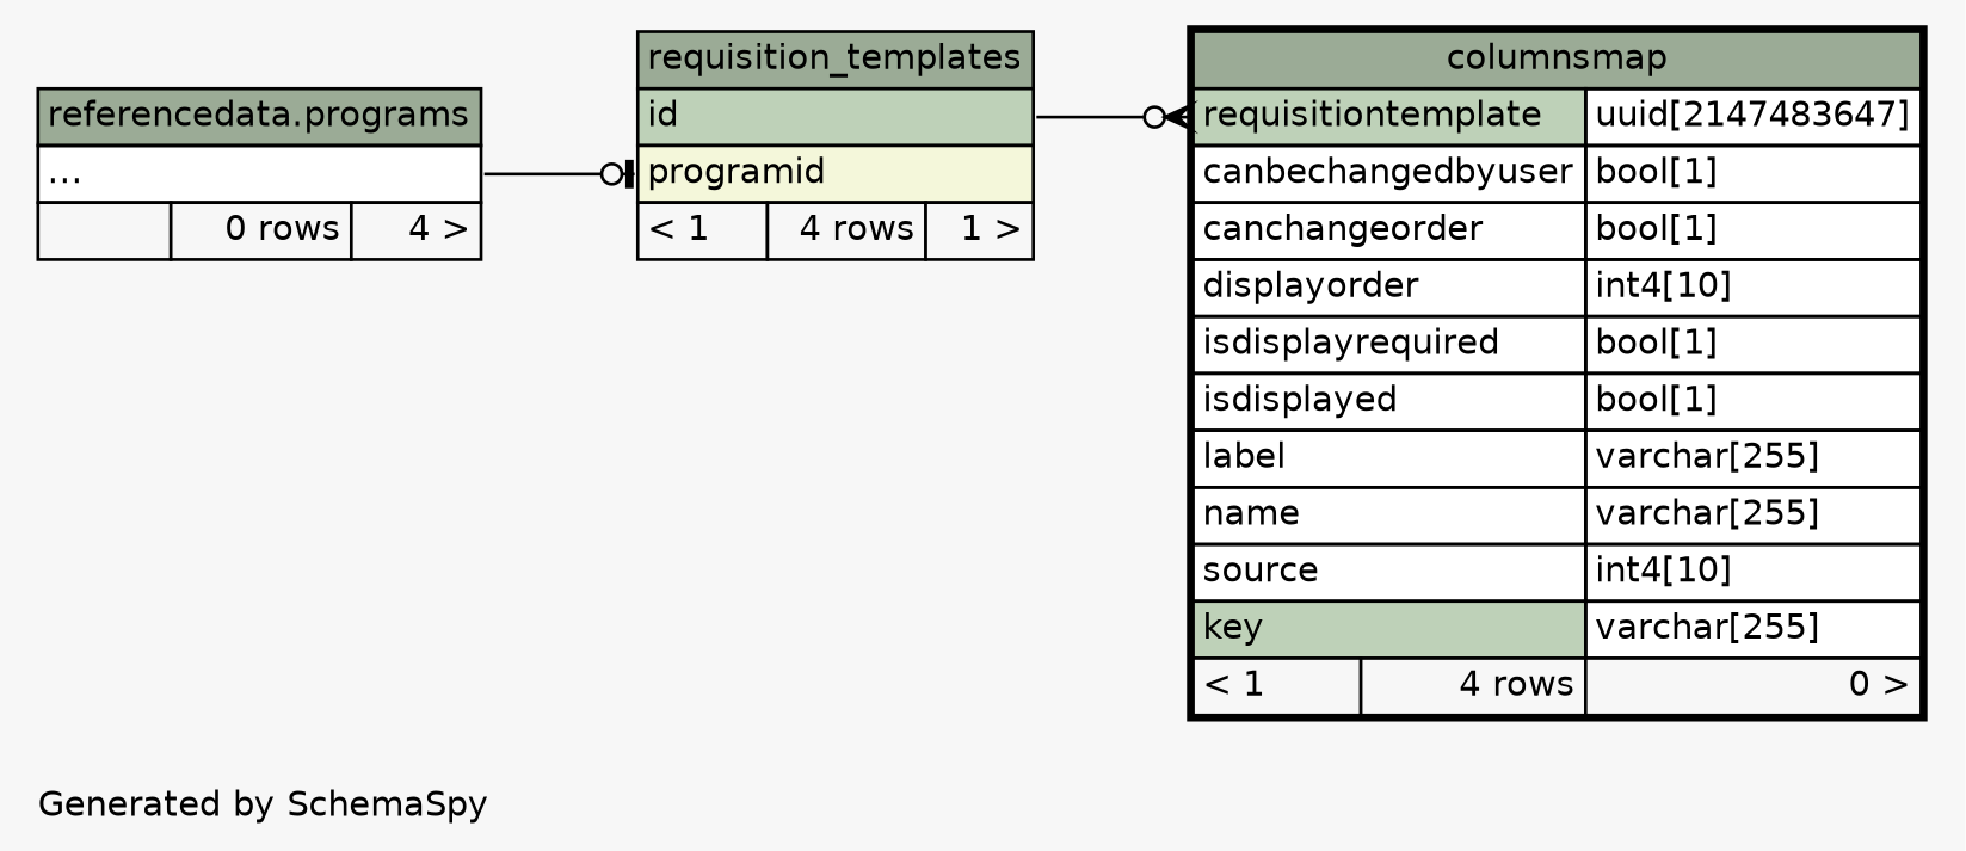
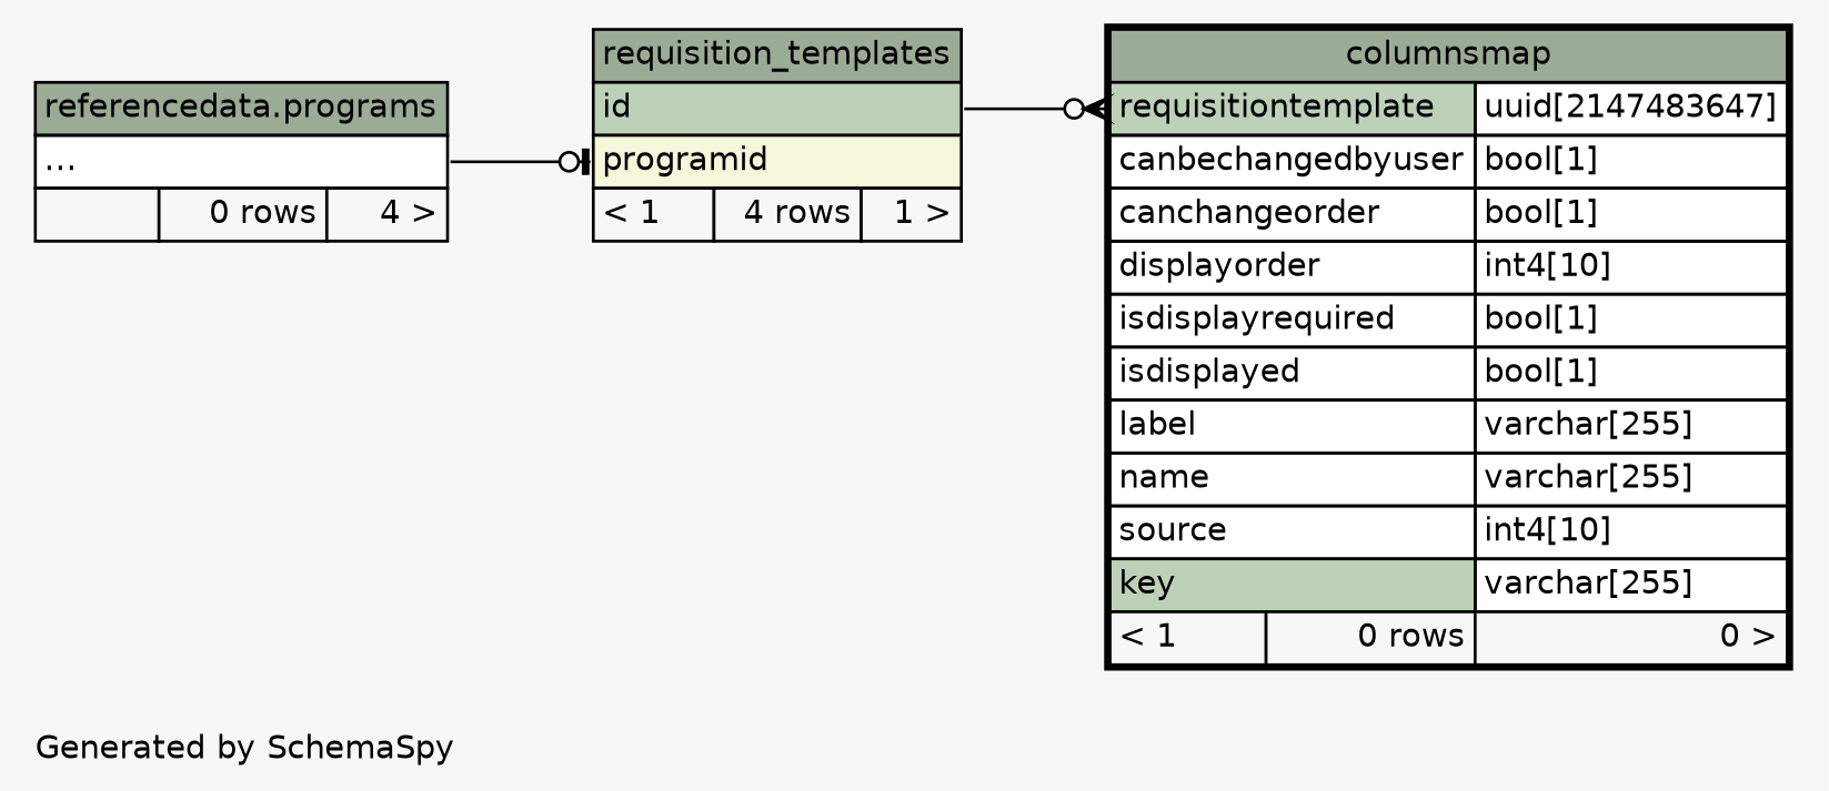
  digraph {
    bgcolor="#f7f7f7"
    fontname="DejaVu Sans"
    fontsize=11
    label="\nGenerated by SchemaSpy"
    labeljust=l
    nodesep=0.18
    rankdir=RL
    ranksep=0.46
    node [fontname="DejaVu Sans" fontsize=11 shape=plaintext]
    edge [arrowhead=none arrowsize=0.8 dir=back fontname="DejaVu Sans"]
-   n1 [label=<     <TABLE BORDER="2" CELLBORDER="1" CELLSPACING="0" BGCOLOR="#ffffff">       <TR><TD COLSPAN="3" BGCOLOR="#9bab96" ALIGN="CENTER">columnsmap</TD></TR>       <TR><TD PORT="requisitiontemplate" COLSPAN="2" BGCOLOR="#bed1b8" ALIGN="LEFT">requisitiontemplate</TD><TD PORT="requisitiontemplate.type" ALIGN="LEFT">uuid[2147483647]</TD></TR>       <TR><TD PORT="canbechangedbyuser" COLSPAN="2" ALIGN="LEFT">canbechangedbyuser</TD><TD PORT="canbechangedbyuser.type" ALIGN="LEFT">bool[1]</TD></TR>       <TR><TD PORT="canchangeorder" COLSPAN="2" ALIGN="LEFT">canchangeorder</TD><TD PORT="canchangeorder.type" ALIGN="LEFT">bool[1]</TD></TR>       <TR><TD PORT="displayorder" COLSPAN="2" ALIGN="LEFT">displayorder</TD><TD PORT="displayorder.type" ALIGN="LEFT">int4[10]</TD></TR>       <TR><TD PORT="isdisplayrequired" COLSPAN="2" ALIGN="LEFT">isdisplayrequired</TD><TD PORT="isdisplayrequired.type" ALIGN="LEFT">bool[1]</TD></TR>       <TR><TD PORT="isdisplayed" COLSPAN="2" ALIGN="LEFT">isdisplayed</TD><TD PORT="isdisplayed.type" ALIGN="LEFT">bool[1]</TD></TR>       <TR><TD PORT="label" COLSPAN="2" ALIGN="LEFT">label</TD><TD PORT="label.type" ALIGN="LEFT">varchar[255]</TD></TR>       <TR><TD PORT="name" COLSPAN="2" ALIGN="LEFT">name</TD><TD PORT="name.type" ALIGN="LEFT">varchar[255]</TD></TR>       <TR><TD PORT="source" COLSPAN="2" ALIGN="LEFT">source</TD><TD PORT="source.type" ALIGN="LEFT">int4[10]</TD></TR>       <TR><TD PORT="key" COLSPAN="2" BGCOLOR="#bed1b8" ALIGN="LEFT">key</TD><TD PORT="key.type" ALIGN="LEFT">varchar[255]</TD></TR>       <TR><TD ALIGN="LEFT" BGCOLOR="#f7f7f7">&lt; 1</TD><TD ALIGN="RIGHT" BGCOLOR="#f7f7f7">4 rows</TD><TD ALIGN="RIGHT" BGCOLOR="#f7f7f7">0 &gt;</TD></TR>     </TABLE>>]
+   n1 [label=<     <TABLE BORDER="2" CELLBORDER="1" CELLSPACING="0" BGCOLOR="#ffffff">       <TR><TD COLSPAN="3" BGCOLOR="#9bab96" ALIGN="CENTER">columnsmap</TD></TR>       <TR><TD PORT="requisitiontemplate" COLSPAN="2" BGCOLOR="#bed1b8" ALIGN="LEFT">requisitiontemplate</TD><TD PORT="requisitiontemplate.type" ALIGN="LEFT">uuid[2147483647]</TD></TR>       <TR><TD PORT="canbechangedbyuser" COLSPAN="2" ALIGN="LEFT">canbechangedbyuser</TD><TD PORT="canbechangedbyuser.type" ALIGN="LEFT">bool[1]</TD></TR>       <TR><TD PORT="canchangeorder" COLSPAN="2" ALIGN="LEFT">canchangeorder</TD><TD PORT="canchangeorder.type" ALIGN="LEFT">bool[1]</TD></TR>       <TR><TD PORT="displayorder" COLSPAN="2" ALIGN="LEFT">displayorder</TD><TD PORT="displayorder.type" ALIGN="LEFT">int4[10]</TD></TR>       <TR><TD PORT="isdisplayrequired" COLSPAN="2" ALIGN="LEFT">isdisplayrequired</TD><TD PORT="isdisplayrequired.type" ALIGN="LEFT">bool[1]</TD></TR>       <TR><TD PORT="isdisplayed" COLSPAN="2" ALIGN="LEFT">isdisplayed</TD><TD PORT="isdisplayed.type" ALIGN="LEFT">bool[1]</TD></TR>       <TR><TD PORT="label" COLSPAN="2" ALIGN="LEFT">label</TD><TD PORT="label.type" ALIGN="LEFT">varchar[255]</TD></TR>       <TR><TD PORT="name" COLSPAN="2" ALIGN="LEFT">name</TD><TD PORT="name.type" ALIGN="LEFT">varchar[255]</TD></TR>       <TR><TD PORT="source" COLSPAN="2" ALIGN="LEFT">source</TD><TD PORT="source.type" ALIGN="LEFT">int4[10]</TD></TR>       <TR><TD PORT="key" COLSPAN="2" BGCOLOR="#bed1b8" ALIGN="LEFT">key</TD><TD PORT="key.type" ALIGN="LEFT">varchar[255]</TD></TR>       <TR><TD ALIGN="LEFT" BGCOLOR="#f7f7f7">&lt; 1</TD><TD ALIGN="RIGHT" BGCOLOR="#f7f7f7">0 rows</TD><TD ALIGN="RIGHT" BGCOLOR="#f7f7f7">0 &gt;</TD></TR>     </TABLE>>]
    n2 [label=<     <TABLE BORDER="0" CELLBORDER="1" CELLSPACING="0" BGCOLOR="#ffffff">       <TR><TD COLSPAN="3" BGCOLOR="#9bab96" ALIGN="CENTER">requisition_templates</TD></TR>       <TR><TD PORT="id" COLSPAN="3" BGCOLOR="#bed1b8" ALIGN="LEFT">id</TD></TR>       <TR><TD PORT="programid" COLSPAN="3" BGCOLOR="#f4f7da" ALIGN="LEFT">programid</TD></TR>       <TR><TD ALIGN="LEFT" BGCOLOR="#f7f7f7">&lt; 1</TD><TD ALIGN="RIGHT" BGCOLOR="#f7f7f7">4 rows</TD><TD ALIGN="RIGHT" BGCOLOR="#f7f7f7">1 &gt;</TD></TR>     </TABLE>>]
    n3 [label=<     <TABLE BORDER="0" CELLBORDER="1" CELLSPACING="0" BGCOLOR="#ffffff">       <TR><TD COLSPAN="3" BGCOLOR="#9bab96" ALIGN="CENTER">referencedata.programs</TD></TR>       <TR><TD PORT="elipses" COLSPAN="3" ALIGN="LEFT">...</TD></TR>       <TR><TD ALIGN="LEFT" BGCOLOR="#f7f7f7">  </TD><TD ALIGN="RIGHT" BGCOLOR="#f7f7f7">0 rows</TD><TD ALIGN="RIGHT" BGCOLOR="#f7f7f7">4 &gt;</TD></TR>     </TABLE>>]
    n1 -> n2 [arrowtail=crowodot headport="id:e" tailport="requisitiontemplate:w"]
    n2 -> n3 [arrowtail=teeodot headport="elipses:e" tailport="programid:w"]
  }
